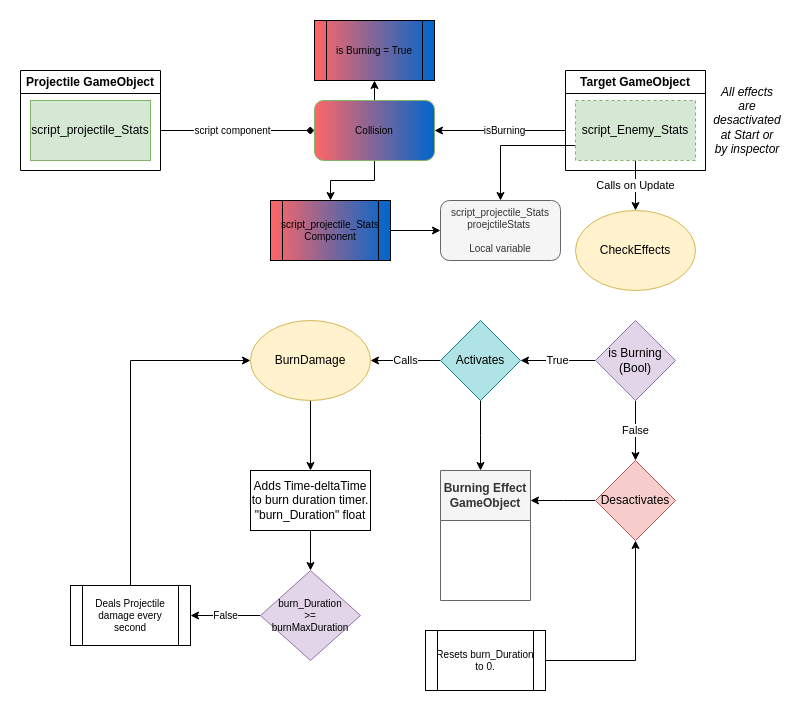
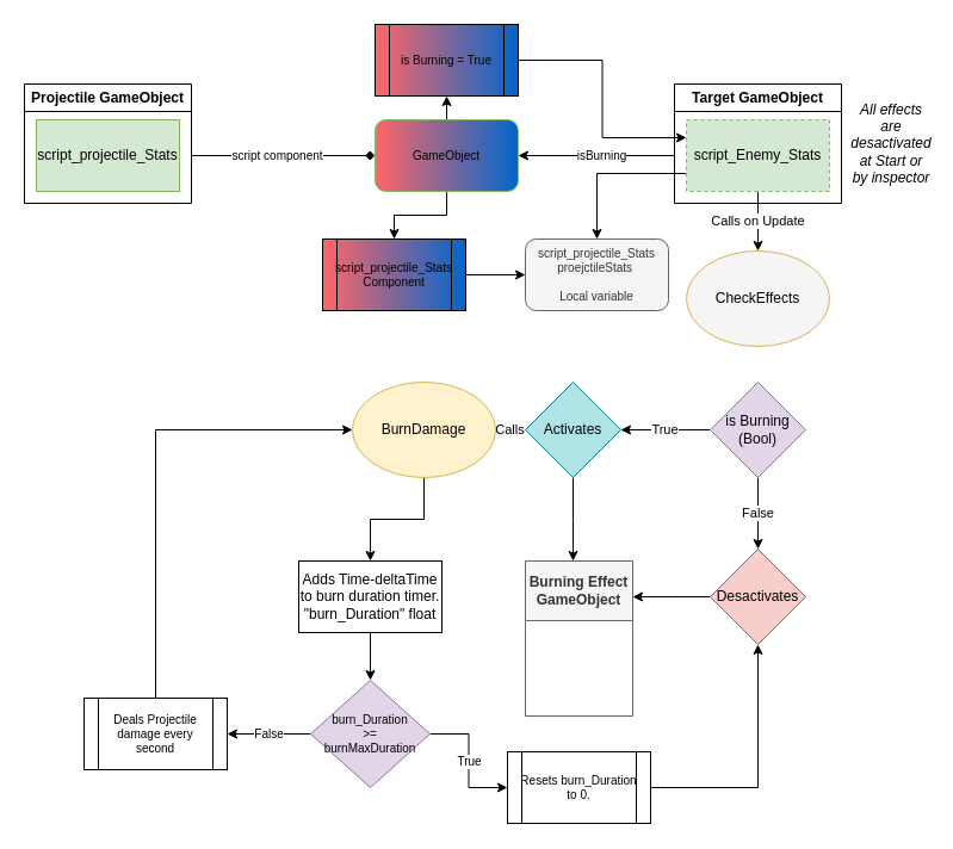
  <mxCell id="0" />
  <mxCell id="1" parent="0" />
  <mxCell id="2" value="script_projectile_Stats" style="rounded=0;whiteSpace=wrap;html=1;fillColor=#d5e8d4;strokeColor=#82b366;" parent="1" vertex="1"><mxGeometry x="30" y="100" width="120" height="60" as="geometry" /></mxCell>
  <mxCell id="3" value="Calls on Update" style="edgeStyle=orthogonalEdgeStyle;rounded=0;orthogonalLoop=1;jettySize=auto;html=1;exitX=0.5;exitY=1;exitDx=0;exitDy=0;" parent="1" source="5" target="9" edge="1"><mxGeometry relative="1" as="geometry" /></mxCell>
  <mxCell id="4" style="edgeStyle=orthogonalEdgeStyle;rounded=0;orthogonalLoop=1;jettySize=auto;html=1;exitX=0;exitY=0.75;exitDx=0;exitDy=0;fontSize=10;" parent="1" source="5" target="35" edge="1"><mxGeometry relative="1" as="geometry"><mxPoint x="490" y="200" as="targetPoint" /></mxGeometry></mxCell>
  <mxCell id="5" value="script_Enemy_Stats" style="rounded=0;whiteSpace=wrap;html=1;fillColor=#d5e8d4;strokeColor=#82b366;dashed=1;" parent="1" vertex="1"><mxGeometry x="575" y="100" width="120" height="60" as="geometry" /></mxCell>
  <mxCell id="6" value="True" style="edgeStyle=orthogonalEdgeStyle;rounded=0;orthogonalLoop=1;jettySize=auto;html=1;exitX=0;exitY=0.5;exitDx=0;exitDy=0;entryX=1;entryY=0.5;entryDx=0;entryDy=0;" parent="1" source="8" target="12" edge="1"><mxGeometry relative="1" as="geometry" /></mxCell>
  <mxCell id="7" value="False" style="edgeStyle=orthogonalEdgeStyle;rounded=0;orthogonalLoop=1;jettySize=auto;html=1;" parent="1" source="8" target="14" edge="1"><mxGeometry relative="1" as="geometry" /></mxCell>
  <mxCell id="8" value="is Burning (Bool)" style="rhombus;whiteSpace=wrap;html=1;fillColor=#e1d5e7;strokeColor=#9673a6;" parent="1" vertex="1"><mxGeometry x="595" y="320" width="80" height="80" as="geometry" /></mxCell>
- <mxCell id="9" value="CheckEffects" style="ellipse;whiteSpace=wrap;html=1;fillColor=#fff2cc;strokeColor=#d6b656;" parent="1" vertex="1"><mxGeometry x="575" y="210" width="120" height="80" as="geometry" /></mxCell>
+ <mxCell id="9" value="CheckEffects" style="ellipse;whiteSpace=wrap;html=1;fillColor=#f5f5f5;strokeColor=#d6b656;" parent="1" vertex="1"><mxGeometry x="575" y="210" width="120" height="80" as="geometry" /></mxCell>
  <mxCell id="10" style="edgeStyle=orthogonalEdgeStyle;rounded=0;orthogonalLoop=1;jettySize=auto;html=1;exitX=0.5;exitY=1;exitDx=0;exitDy=0;entryX=0.5;entryY=0;entryDx=0;entryDy=0;" parent="1" source="12" edge="1"><mxGeometry relative="1" as="geometry"><mxPoint x="480" y="470" as="targetPoint" /></mxGeometry></mxCell>
  <mxCell id="11" value="Calls" style="edgeStyle=orthogonalEdgeStyle;rounded=0;orthogonalLoop=1;jettySize=auto;html=1;exitX=0;exitY=0.5;exitDx=0;exitDy=0;entryX=1;entryY=0.5;entryDx=0;entryDy=0;" parent="1" source="12" target="21" edge="1"><mxGeometry relative="1" as="geometry" /></mxCell>
  <mxCell id="12" value="Activates" style="rhombus;whiteSpace=wrap;html=1;fillColor=#b0e3e6;strokeColor=#0e8088;" parent="1" vertex="1"><mxGeometry x="440" y="320" width="80" height="80" as="geometry" /></mxCell>
  <mxCell id="13" style="edgeStyle=orthogonalEdgeStyle;rounded=0;orthogonalLoop=1;jettySize=auto;html=1;exitX=0;exitY=0.5;exitDx=0;exitDy=0;entryX=1;entryY=0.5;entryDx=0;entryDy=0;" parent="1" source="14" edge="1"><mxGeometry relative="1" as="geometry"><mxPoint x="530" y="500" as="targetPoint" /></mxGeometry></mxCell>
  <mxCell id="14" value="Desactivates" style="rhombus;whiteSpace=wrap;html=1;fillColor=#f8cecc;strokeColor=#b85450;" parent="1" vertex="1"><mxGeometry x="595" y="460" width="80" height="80" as="geometry" /></mxCell>
  <mxCell id="15" value="script component" style="edgeStyle=orthogonalEdgeStyle;rounded=0;orthogonalLoop=1;jettySize=auto;html=1;exitX=1;exitY=0.5;exitDx=0;exitDy=0;entryX=0;entryY=0.5;entryDx=0;entryDy=0;fontSize=10;endArrow=diamond;" parent="1" source="16" target="34" edge="1"><mxGeometry relative="1" as="geometry"><Array as="points"><mxPoint x="160" y="130" /></Array></mxGeometry></mxCell>
  <mxCell id="16" value="Projectile GameObject" style="swimlane;whiteSpace=wrap;html=1;" parent="1" vertex="1"><mxGeometry x="20" y="70" width="140" height="100" as="geometry" /></mxCell>
  <mxCell id="17" value="isBurning" style="edgeStyle=orthogonalEdgeStyle;rounded=0;orthogonalLoop=1;jettySize=auto;html=1;exitX=0;exitY=0.5;exitDx=0;exitDy=0;entryX=1;entryY=0.5;entryDx=0;entryDy=0;fontSize=10;" parent="1" source="18" target="34" edge="1"><mxGeometry relative="1" as="geometry"><Array as="points"><mxPoint x="565" y="130" /></Array></mxGeometry></mxCell>
  <mxCell id="18" value="Target GameObject" style="swimlane;whiteSpace=wrap;html=1;" parent="1" vertex="1"><mxGeometry x="565" y="70" width="140" height="100" as="geometry" /></mxCell>
  <mxCell id="19" value="Burning Effect GameObject" style="swimlane;whiteSpace=wrap;html=1;startSize=50;fillColor=#f5f5f5;fontColor=#333333;strokeColor=#666666;" parent="1" vertex="1"><mxGeometry x="440" y="470" width="90" height="130" as="geometry" /></mxCell>
  <mxCell id="20" value="" style="edgeStyle=orthogonalEdgeStyle;rounded=0;orthogonalLoop=1;jettySize=auto;html=1;" parent="1" source="21" target="24" edge="1"><mxGeometry relative="1" as="geometry" /></mxCell>
- <mxCell id="21" value="BurnDamage" style="ellipse;whiteSpace=wrap;html=1;fillColor=#fff2cc;strokeColor=#d6b656;" parent="1" vertex="1"><mxGeometry x="250" y="320" width="120" height="80" as="geometry" /></mxCell>
+ <mxCell id="21" value="BurnDamage" style="ellipse;whiteSpace=wrap;html=1;fillColor=#fff2cc;strokeColor=#d6b656;" parent="1" vertex="1"><mxGeometry x="295" y="320" width="120" height="80" as="geometry" /></mxCell>
  <mxCell id="22" value="All effects are desactivated at Start or by inspector" style="text;html=1;strokeColor=none;fillColor=none;align=center;verticalAlign=middle;whiteSpace=wrap;rounded=0;fontStyle=2" parent="1" vertex="1"><mxGeometry x="717" y="72.5" width="60" height="95" as="geometry" /></mxCell>
  <mxCell id="23" style="edgeStyle=orthogonalEdgeStyle;rounded=0;orthogonalLoop=1;jettySize=auto;html=1;exitX=0.5;exitY=1;exitDx=0;exitDy=0;entryX=0.5;entryY=0;entryDx=0;entryDy=0;" parent="1" source="24" target="27" edge="1"><mxGeometry relative="1" as="geometry" /></mxCell>
  <mxCell id="24" value="Adds Time-deltaTime to burn duration timer. &quot;burn_Duration&quot; float" style="whiteSpace=wrap;html=1;" parent="1" vertex="1"><mxGeometry x="250" y="470" width="120" height="60" as="geometry" /></mxCell>
+ <mxCell id="25" value="True" style="edgeStyle=orthogonalEdgeStyle;rounded=0;orthogonalLoop=1;jettySize=auto;html=1;exitX=1;exitY=0.5;exitDx=0;exitDy=0;entryX=0;entryY=0.5;entryDx=0;entryDy=0;fontSize=10;" parent="1" source="27" target="29" edge="1"><mxGeometry relative="1" as="geometry" /></mxCell>
  <mxCell id="26" value="False" style="edgeStyle=orthogonalEdgeStyle;rounded=0;orthogonalLoop=1;jettySize=auto;html=1;exitX=0;exitY=0.5;exitDx=0;exitDy=0;entryX=1;entryY=0.5;entryDx=0;entryDy=0;fontSize=10;" parent="1" source="27" target="31" edge="1"><mxGeometry relative="1" as="geometry" /></mxCell>
  <mxCell id="27" value="burn_Duration &lt;br&gt;&amp;gt;= &lt;br&gt;burnMaxDuration" style="rhombus;whiteSpace=wrap;html=1;fontSize=10;fillColor=#e1d5e7;strokeColor=#9673a6;" parent="1" vertex="1"><mxGeometry x="260" y="570" width="100" height="90" as="geometry" /></mxCell>
  <mxCell id="28" style="edgeStyle=orthogonalEdgeStyle;rounded=0;orthogonalLoop=1;jettySize=auto;html=1;exitX=1;exitY=0.5;exitDx=0;exitDy=0;entryX=0.5;entryY=1;entryDx=0;entryDy=0;fontSize=10;" parent="1" source="29" target="14" edge="1"><mxGeometry relative="1" as="geometry" /></mxCell>
  <mxCell id="29" value="Resets&amp;nbsp;burn_Duration to 0." style="shape=process;whiteSpace=wrap;html=1;backgroundOutline=1;fontSize=10;" parent="1" vertex="1"><mxGeometry x="425" y="630" width="120" height="60" as="geometry" /></mxCell>
  <mxCell id="30" style="edgeStyle=orthogonalEdgeStyle;rounded=0;orthogonalLoop=1;jettySize=auto;html=1;exitX=0.5;exitY=0;exitDx=0;exitDy=0;entryX=0;entryY=0.5;entryDx=0;entryDy=0;fontSize=10;" parent="1" source="31" target="21" edge="1"><mxGeometry relative="1" as="geometry" /></mxCell>
  <mxCell id="31" value="Deals Projectile damage every second" style="shape=process;whiteSpace=wrap;html=1;backgroundOutline=1;fontSize=10;" parent="1" vertex="1"><mxGeometry x="70" y="585" width="120" height="60" as="geometry" /></mxCell>
  <mxCell id="32" style="edgeStyle=orthogonalEdgeStyle;rounded=0;orthogonalLoop=1;jettySize=auto;html=1;exitX=0.5;exitY=1;exitDx=0;exitDy=0;entryX=0.5;entryY=0;entryDx=0;entryDy=0;fontSize=10;" parent="1" source="34" target="37" edge="1"><mxGeometry relative="1" as="geometry" /></mxCell>
  <mxCell id="33" style="edgeStyle=orthogonalEdgeStyle;rounded=0;orthogonalLoop=1;jettySize=auto;html=1;exitX=0.5;exitY=0;exitDx=0;exitDy=0;entryX=0.5;entryY=1;entryDx=0;entryDy=0;fontSize=10;" parent="1" source="34" target="39" edge="1"><mxGeometry relative="1" as="geometry" /></mxCell>
- <mxCell id="34" value="Collision" style="rounded=1;whiteSpace=wrap;html=1;fontSize=10;fillColor=#0066CC;gradientColor=#FF6666;strokeColor=#82b366;gradientDirection=west;" parent="1" vertex="1"><mxGeometry x="314" y="100" width="120" height="60" as="geometry" /></mxCell>
+ <mxCell id="34" value="GameObject" style="rounded=1;whiteSpace=wrap;html=1;fontSize=10;fillColor=#0066CC;gradientColor=#FF6666;strokeColor=#82b366;gradientDirection=west;" parent="1" vertex="1"><mxGeometry x="314" y="100" width="120" height="60" as="geometry" /></mxCell>
  <mxCell id="35" value="script_projectile_Stats proejctileStats&amp;nbsp;&lt;br&gt;&lt;br&gt;Local variable" style="rounded=1;whiteSpace=wrap;html=1;fontSize=10;gradientDirection=west;fillColor=#f5f5f5;fontColor=#333333;strokeColor=#666666;" parent="1" vertex="1"><mxGeometry x="440" y="200" width="120" height="60" as="geometry" /></mxCell>
  <mxCell id="36" style="edgeStyle=orthogonalEdgeStyle;rounded=0;orthogonalLoop=1;jettySize=auto;html=1;exitX=1;exitY=0.5;exitDx=0;exitDy=0;fontSize=10;" parent="1" source="37" target="35" edge="1"><mxGeometry relative="1" as="geometry" /></mxCell>
  <mxCell id="37" value="script_projectile_Stats Component" style="shape=process;whiteSpace=wrap;html=1;backgroundOutline=1;fontSize=10;fillColor=#0066CC;gradientColor=#FF6666;gradientDirection=west;" parent="1" vertex="1"><mxGeometry x="270" y="200" width="120" height="60" as="geometry" /></mxCell>
+ <mxCell id="38" style="edgeStyle=orthogonalEdgeStyle;rounded=0;orthogonalLoop=1;jettySize=auto;html=1;exitX=1;exitY=0.5;exitDx=0;exitDy=0;entryX=0;entryY=0.25;entryDx=0;entryDy=0;fontSize=10;" parent="1" source="39" target="5" edge="1"><mxGeometry relative="1" as="geometry" /></mxCell>
  <mxCell id="39" value="is Burning = True" style="shape=process;whiteSpace=wrap;html=1;backgroundOutline=1;fontSize=10;fillColor=#0066CC;gradientColor=#FF6666;gradientDirection=west;" parent="1" vertex="1"><mxGeometry x="314" y="20" width="120" height="60" as="geometry" /></mxCell>
